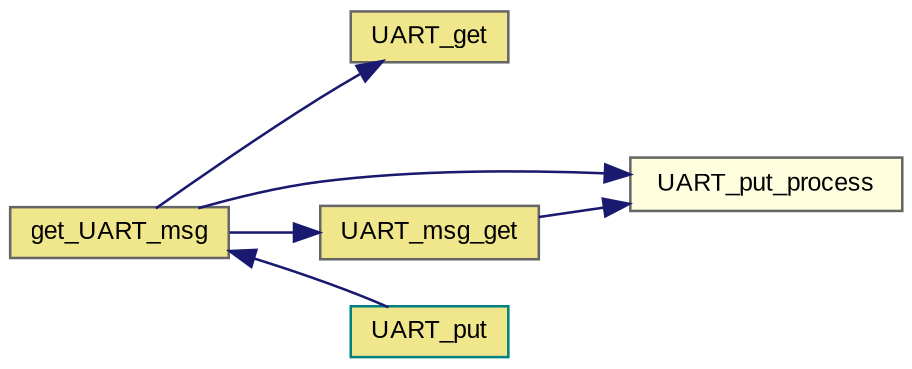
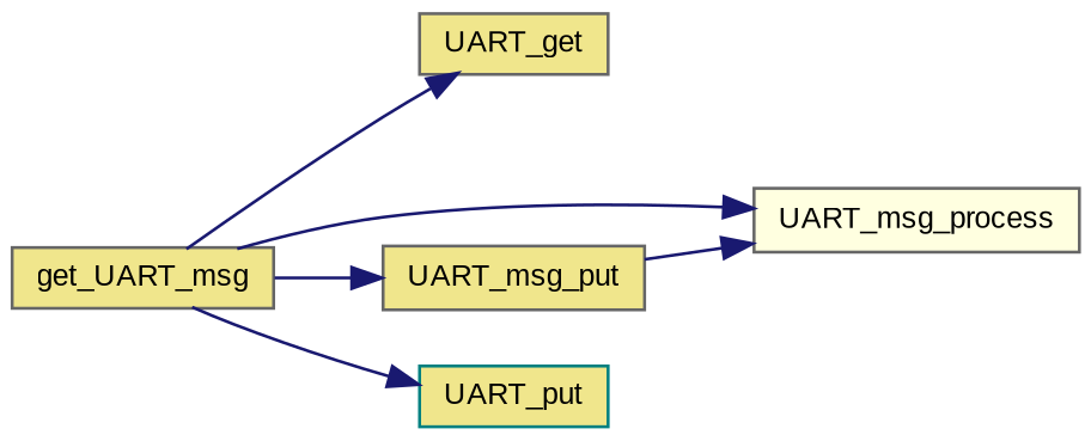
  digraph {
    fontname="Liberation Sans"
    rankdir=LR
    node [color=gray40 fillcolor=khaki fontname="Liberation Sans" fontsize=10 shape=record style=filled]
    edge [color=midnightblue fontname="Liberation Sans" fontsize=10 labelfontname=Helvetica labelfontsize=10 style=solid]
    n1 [fontcolor=black height=0.2 label=get_UART_msg width=0.4]
    n2 [height=0.2 label=UART_get width=0.4]
-   n3 [fillcolor=lightyellow height=0.2 label=UART_put_process width=0.4]
-   n4 [height=0.2 label=UART_msg_get width=0.4]
+   n3 [fillcolor=lightyellow height=0.2 label=UART_msg_process width=0.4]
+   n4 [height=0.2 label=UART_msg_put width=0.4]
    n5 [color=teal height=0.2 label=UART_put width=0.4]
    n1 -> n2
    n1 -> n3
    n1 -> n4
-   n5 -> n1
+   n1 -> n5
    n4 -> n3
  }
